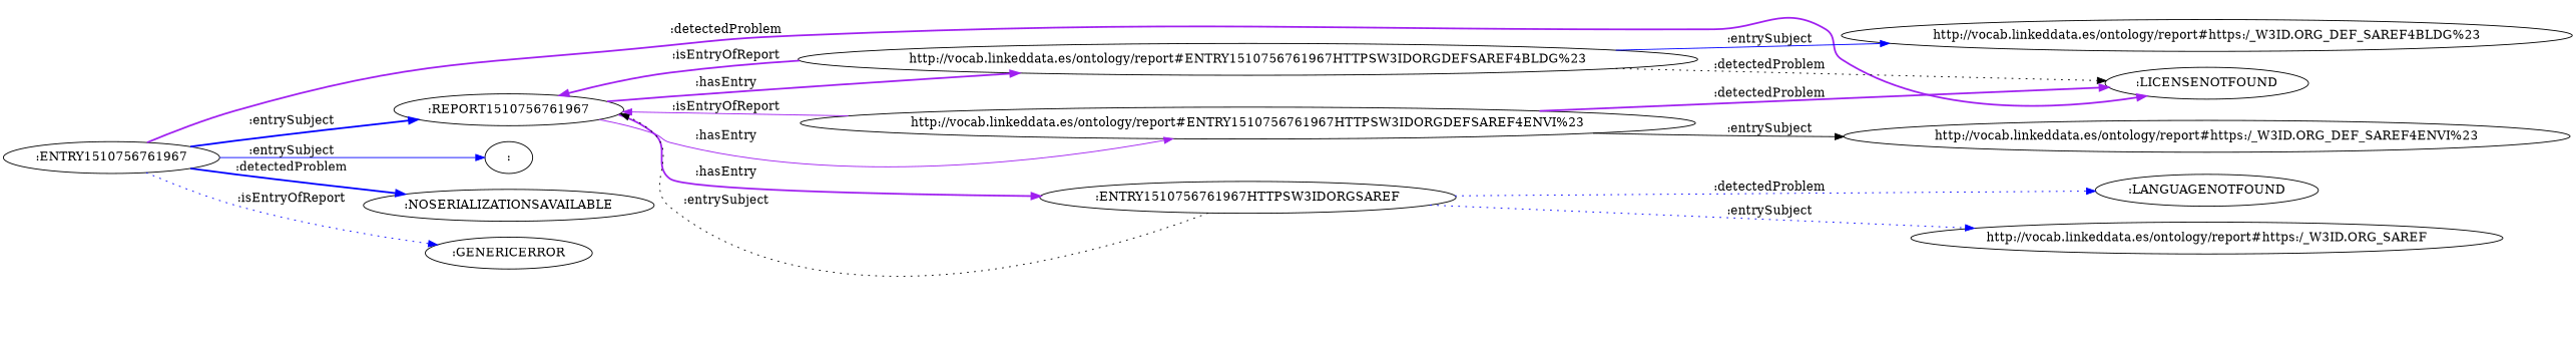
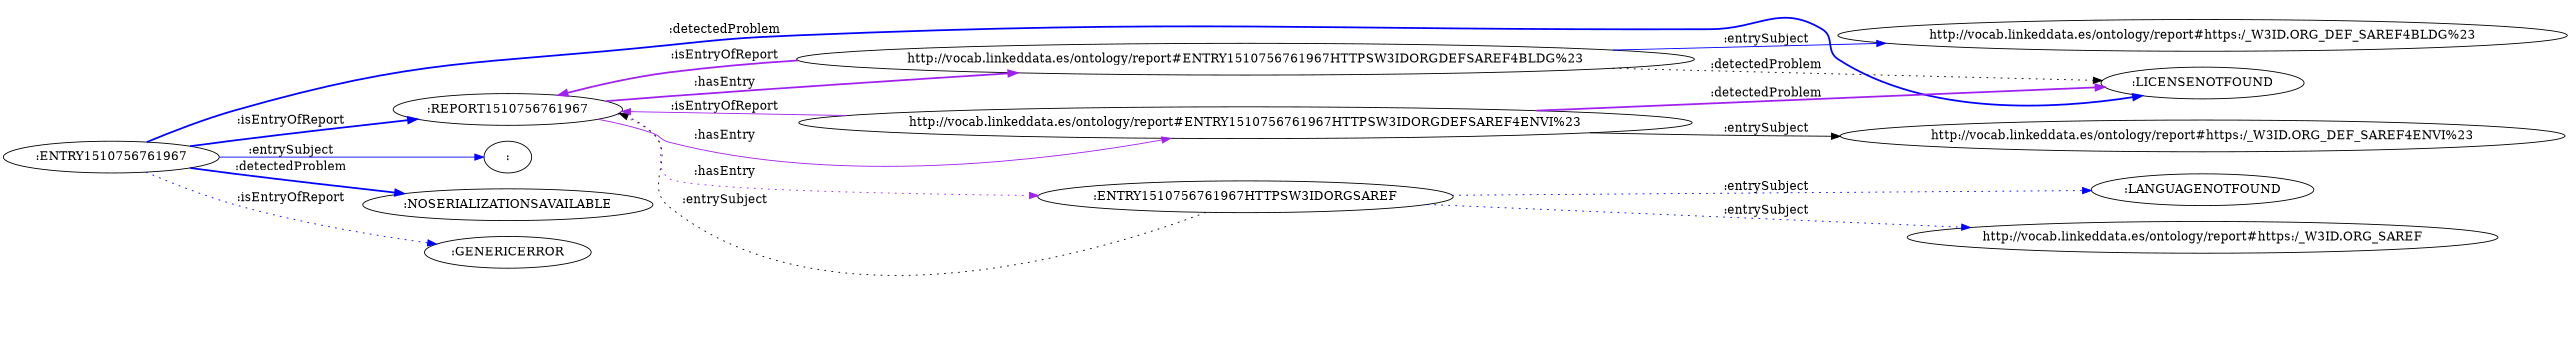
  digraph {
    rankdir=LR
    edge [color=blue style=bold]
    ":ENTRY1510756761967"
    ":REPORT1510756761967"
    ":"
    ":LICENSENOTFOUND"
    ":NOSERIALIZATIONSAVAILABLE"
    ":GENERICERROR"
    "http://vocab.linkeddata.es/ontology/report#ENTRY1510756761967HTTPSW3IDORGDEFSAREF4BLDG%23"
    ":ENTRY1510756761967HTTPSW3IDORGSAREF"
    "http://vocab.linkeddata.es/ontology/report#ENTRY1510756761967HTTPSW3IDORGDEFSAREF4ENVI%23"
    "http://vocab.linkeddata.es/ontology/report#https:/_W3ID.ORG_DEF_SAREF4BLDG%23"
    "http://vocab.linkeddata.es/ontology/report#https:/_W3ID.ORG_SAREF"
    ":LANGUAGENOTFOUND"
    "http://vocab.linkeddata.es/ontology/report#https:/_W3ID.ORG_DEF_SAREF4ENVI%23"
-   ":ENTRY1510756761967" -> ":REPORT1510756761967" [label=":entrySubject"]
+   ":ENTRY1510756761967" -> ":REPORT1510756761967" [label=":isEntryOfReport"]
    ":ENTRY1510756761967" -> ":" [label=":entrySubject" style=solid]
-   ":ENTRY1510756761967" -> ":LICENSENOTFOUND" [color=purple label=":detectedProblem"]
+   ":ENTRY1510756761967" -> ":LICENSENOTFOUND" [label=":detectedProblem"]
    ":ENTRY1510756761967" -> ":NOSERIALIZATIONSAVAILABLE" [label=":detectedProblem"]
    ":ENTRY1510756761967" -> ":GENERICERROR" [label=":isEntryOfReport" style=dotted]
    ":REPORT1510756761967" -> "http://vocab.linkeddata.es/ontology/report#ENTRY1510756761967HTTPSW3IDORGDEFSAREF4BLDG%23" [color=purple label=":hasEntry"]
-   ":REPORT1510756761967" -> ":ENTRY1510756761967HTTPSW3IDORGSAREF" [color=purple label=":hasEntry"]
+   ":REPORT1510756761967" -> ":ENTRY1510756761967HTTPSW3IDORGSAREF" [color=purple label=":hasEntry" style=dotted]
    ":REPORT1510756761967" -> "http://vocab.linkeddata.es/ontology/report#ENTRY1510756761967HTTPSW3IDORGDEFSAREF4ENVI%23" [color=purple label=":hasEntry" style=solid]
    "http://vocab.linkeddata.es/ontology/report#ENTRY1510756761967HTTPSW3IDORGDEFSAREF4BLDG%23" -> ":REPORT1510756761967" [color=purple label=":isEntryOfReport"]
    "http://vocab.linkeddata.es/ontology/report#ENTRY1510756761967HTTPSW3IDORGDEFSAREF4BLDG%23" -> ":LICENSENOTFOUND" [color=black label=":detectedProblem" style=dotted]
    "http://vocab.linkeddata.es/ontology/report#ENTRY1510756761967HTTPSW3IDORGDEFSAREF4BLDG%23" -> "http://vocab.linkeddata.es/ontology/report#https:/_W3ID.ORG_DEF_SAREF4BLDG%23" [label=":entrySubject" style=solid]
    ":ENTRY1510756761967HTTPSW3IDORGSAREF" -> ":REPORT1510756761967" [color=black label=":entrySubject" style=dotted]
    ":ENTRY1510756761967HTTPSW3IDORGSAREF" -> "http://vocab.linkeddata.es/ontology/report#https:/_W3ID.ORG_SAREF" [label=":entrySubject" style=dotted]
-   ":ENTRY1510756761967HTTPSW3IDORGSAREF" -> ":LANGUAGENOTFOUND" [label=":detectedProblem" style=dotted]
+   ":ENTRY1510756761967HTTPSW3IDORGSAREF" -> ":LANGUAGENOTFOUND" [label=":entrySubject" style=dotted]
    "http://vocab.linkeddata.es/ontology/report#ENTRY1510756761967HTTPSW3IDORGDEFSAREF4ENVI%23" -> ":REPORT1510756761967" [color=purple label=":isEntryOfReport" style=solid]
    "http://vocab.linkeddata.es/ontology/report#ENTRY1510756761967HTTPSW3IDORGDEFSAREF4ENVI%23" -> ":LICENSENOTFOUND" [color=purple label=":detectedProblem"]
    "http://vocab.linkeddata.es/ontology/report#ENTRY1510756761967HTTPSW3IDORGDEFSAREF4ENVI%23" -> "http://vocab.linkeddata.es/ontology/report#https:/_W3ID.ORG_DEF_SAREF4ENVI%23" [color=black label=":entrySubject" style=solid]
  }
